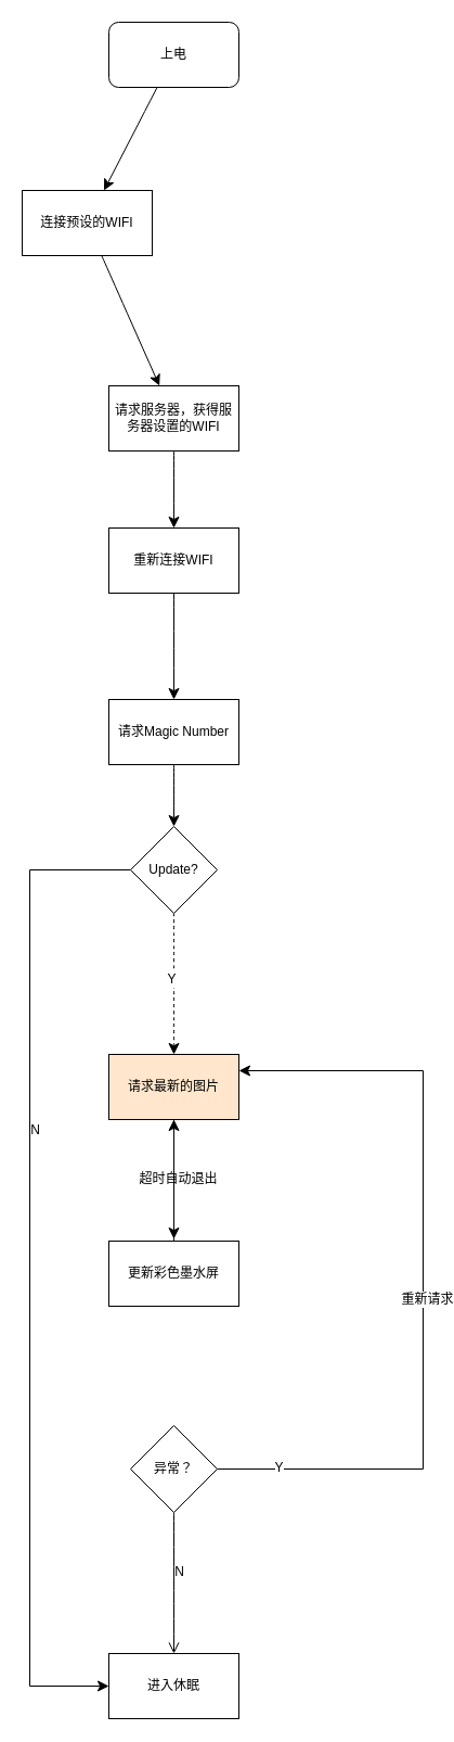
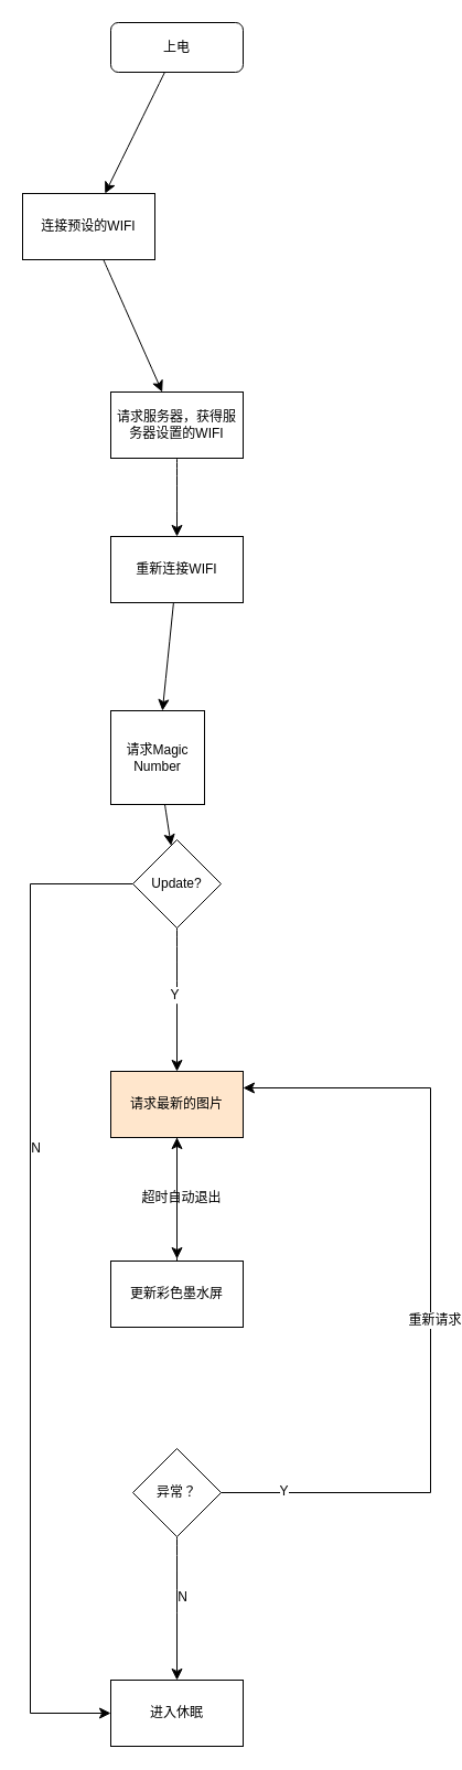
  <mxCell id="0" />
  <mxCell id="1" parent="0" />
  <mxCell id="2" value="" style="edgeStyle=none;curved=1;rounded=0;orthogonalLoop=1;jettySize=auto;html=1;fontSize=12;startSize=8;endSize=8;" edge="1" parent="1" source="3" target="5"><mxGeometry relative="1" as="geometry" /></mxCell>
- <mxCell id="3" value="上电" style="rounded=1;whiteSpace=wrap;html=1;" vertex="1" parent="1"><mxGeometry x="100" y="20" width="120" height="60" as="geometry" /></mxCell>
+ <mxCell id="3" value="上电" style="rounded=1;whiteSpace=wrap;html=1;" vertex="1" parent="1"><mxGeometry x="100" y="20" width="120" height="45" as="geometry" /></mxCell>
  <mxCell id="4" value="" style="edgeStyle=none;curved=1;rounded=0;orthogonalLoop=1;jettySize=auto;html=1;fontSize=12;startSize=8;endSize=8;" edge="1" parent="1" source="5" target="7"><mxGeometry relative="1" as="geometry" /></mxCell>
  <mxCell id="5" value="连接预设的WIFI" style="rounded=0;whiteSpace=wrap;html=1;" vertex="1" parent="1"><mxGeometry x="20" y="175" width="120" height="60" as="geometry" /></mxCell>
  <mxCell id="6" value="" style="edgeStyle=none;curved=1;rounded=0;orthogonalLoop=1;jettySize=auto;html=1;fontSize=12;startSize=8;endSize=8;" edge="1" parent="1" source="7" target="16"><mxGeometry relative="1" as="geometry" /></mxCell>
  <mxCell id="7" value="请求服务器，获得服务器设置的WIFI" style="whiteSpace=wrap;html=1;rounded=0;" vertex="1" parent="1"><mxGeometry x="100" y="355" width="120" height="60" as="geometry" /></mxCell>
  <mxCell id="8" value="" style="edgeStyle=none;curved=1;rounded=0;orthogonalLoop=1;jettySize=auto;html=1;fontSize=12;startSize=8;endSize=8;" edge="1" parent="1" source="9" target="14"><mxGeometry relative="1" as="geometry" /></mxCell>
- <mxCell id="9" value="请求Magic Number" style="whiteSpace=wrap;html=1;rounded=0;" vertex="1" parent="1"><mxGeometry x="100" y="644" width="120" height="60" as="geometry" /></mxCell>
+ <mxCell id="9" value="请求Magic Number" style="whiteSpace=wrap;html=1;rounded=0;" vertex="1" parent="1"><mxGeometry x="100" y="644" width="85" height="85" as="geometry" /></mxCell>
  <mxCell id="10" value="" style="edgeStyle=orthogonalEdgeStyle;rounded=0;orthogonalLoop=1;jettySize=auto;html=1;fontSize=12;startSize=8;endSize=8;entryX=0;entryY=0.5;entryDx=0;entryDy=0;exitX=0;exitY=0.5;exitDx=0;exitDy=0;" edge="1" parent="1" source="14" target="28"><mxGeometry relative="1" as="geometry"><mxPoint x="325" y="799.533" as="targetPoint" /><Array as="points"><mxPoint x="27" y="801" /><mxPoint x="27" y="1553" /></Array></mxGeometry></mxCell>
  <mxCell id="11" value="N" style="edgeLabel;html=1;align=center;verticalAlign=middle;resizable=0;points=[];fontSize=12;" vertex="1" connectable="0" parent="10"><mxGeometry x="-0.276" y="4" relative="1" as="geometry"><mxPoint as="offset" /></mxGeometry></mxCell>
- <mxCell id="12" value="" style="edgeStyle=none;curved=1;rounded=0;orthogonalLoop=1;jettySize=auto;html=1;fontSize=12;startSize=8;endSize=8;dashed=1;" edge="1" parent="1" source="14" target="19"><mxGeometry relative="1" as="geometry" /></mxCell>
+ <mxCell id="12" value="" style="edgeStyle=none;curved=1;rounded=0;orthogonalLoop=1;jettySize=auto;html=1;fontSize=12;startSize=8;endSize=8;" edge="1" parent="1" source="14" target="19"><mxGeometry relative="1" as="geometry" /></mxCell>
  <mxCell id="13" value="Y" style="edgeLabel;html=1;align=center;verticalAlign=middle;resizable=0;points=[];fontSize=12;" vertex="1" connectable="0" parent="12"><mxGeometry x="-0.077" y="-3" relative="1" as="geometry"><mxPoint as="offset" /></mxGeometry></mxCell>
  <mxCell id="14" value="Update?" style="rhombus;whiteSpace=wrap;html=1;" vertex="1" parent="1"><mxGeometry x="120" y="761" width="80" height="80" as="geometry" /></mxCell>
  <mxCell id="15" value="" style="edgeStyle=none;curved=1;rounded=0;orthogonalLoop=1;jettySize=auto;html=1;fontSize=12;startSize=8;endSize=8;" edge="1" parent="1" source="16" target="9"><mxGeometry relative="1" as="geometry" /></mxCell>
  <mxCell id="16" value="重新连接WIFI" style="rounded=0;whiteSpace=wrap;html=1;" vertex="1" parent="1"><mxGeometry x="100" y="486" width="120" height="60" as="geometry" /></mxCell>
  <mxCell id="17" value="" style="edgeStyle=none;curved=1;rounded=0;orthogonalLoop=1;jettySize=auto;html=1;fontSize=12;startSize=8;endSize=8;" edge="1" parent="1" source="19"><mxGeometry relative="1" as="geometry"><mxPoint x="160" y="1141" as="targetPoint" /></mxGeometry></mxCell>
  <mxCell id="18" value="超时自动退出" style="edgeLabel;html=1;align=center;verticalAlign=middle;resizable=0;points=[];fontSize=12;" vertex="1" connectable="0" parent="17"><mxGeometry x="-0.045" y="3" relative="1" as="geometry"><mxPoint y="1" as="offset" /></mxGeometry></mxCell>
  <mxCell id="19" value="请求最新的图片" style="whiteSpace=wrap;html=1;fillColor=#ffe6cc;" vertex="1" parent="1"><mxGeometry x="100" y="971" width="120" height="60" as="geometry" /></mxCell>
  <mxCell id="20" value="" style="edgeStyle=none;curved=1;rounded=0;orthogonalLoop=1;jettySize=auto;html=1;fontSize=12;startSize=8;endSize=8;" edge="1" parent="1" source="21" target="19"><mxGeometry relative="1" as="geometry" /></mxCell>
  <mxCell id="21" value="更新彩色墨水屏" style="rounded=0;whiteSpace=wrap;html=1;" vertex="1" parent="1"><mxGeometry x="100" y="1143" width="120" height="60" as="geometry" /></mxCell>
  <mxCell id="22" style="rounded=0;orthogonalLoop=1;jettySize=auto;html=1;fontSize=12;startSize=8;endSize=8;entryX=1;entryY=0.25;entryDx=0;entryDy=0;exitX=1;exitY=0.5;exitDx=0;exitDy=0;edgeStyle=orthogonalEdgeStyle;" edge="1" parent="1" source="27" target="19"><mxGeometry relative="1" as="geometry"><mxPoint x="486" y="1098.5" as="targetPoint" /><Array as="points"><mxPoint x="390" y="1353" /><mxPoint x="390" y="986" /></Array></mxGeometry></mxCell>
  <mxCell id="23" value="重新请求" style="edgeLabel;html=1;align=center;verticalAlign=middle;resizable=0;points=[];fontSize=12;" vertex="1" connectable="0" parent="22"><mxGeometry x="-0.044" y="-3" relative="1" as="geometry"><mxPoint y="1" as="offset" /></mxGeometry></mxCell>
  <mxCell id="24" value="Y" style="edgeLabel;html=1;align=center;verticalAlign=middle;resizable=0;points=[];fontSize=12;" vertex="1" connectable="0" parent="22"><mxGeometry x="-0.846" y="2" relative="1" as="geometry"><mxPoint as="offset" /></mxGeometry></mxCell>
- <mxCell id="25" value="" style="edgeStyle=none;curved=1;rounded=0;orthogonalLoop=1;jettySize=auto;html=1;fontSize=12;startSize=8;endSize=8;endArrow=open;" edge="1" parent="1" source="27" target="28"><mxGeometry relative="1" as="geometry" /></mxCell>
+ <mxCell id="25" value="" style="edgeStyle=none;curved=1;rounded=0;orthogonalLoop=1;jettySize=auto;html=1;fontSize=12;startSize=8;endSize=8;" edge="1" parent="1" source="27" target="28"><mxGeometry relative="1" as="geometry" /></mxCell>
  <mxCell id="26" value="N" style="edgeLabel;html=1;align=center;verticalAlign=middle;resizable=0;points=[];fontSize=12;" vertex="1" connectable="0" parent="25"><mxGeometry x="-0.169" y="4" relative="1" as="geometry"><mxPoint as="offset" /></mxGeometry></mxCell>
  <mxCell id="27" value="异常？" style="rhombus;whiteSpace=wrap;html=1;rounded=0;" vertex="1" parent="1"><mxGeometry x="120" y="1313" width="80" height="80" as="geometry" /></mxCell>
  <mxCell id="28" value="进入休眠" style="whiteSpace=wrap;html=1;rounded=0;" vertex="1" parent="1"><mxGeometry x="100" y="1523" width="120" height="60" as="geometry" /></mxCell>
